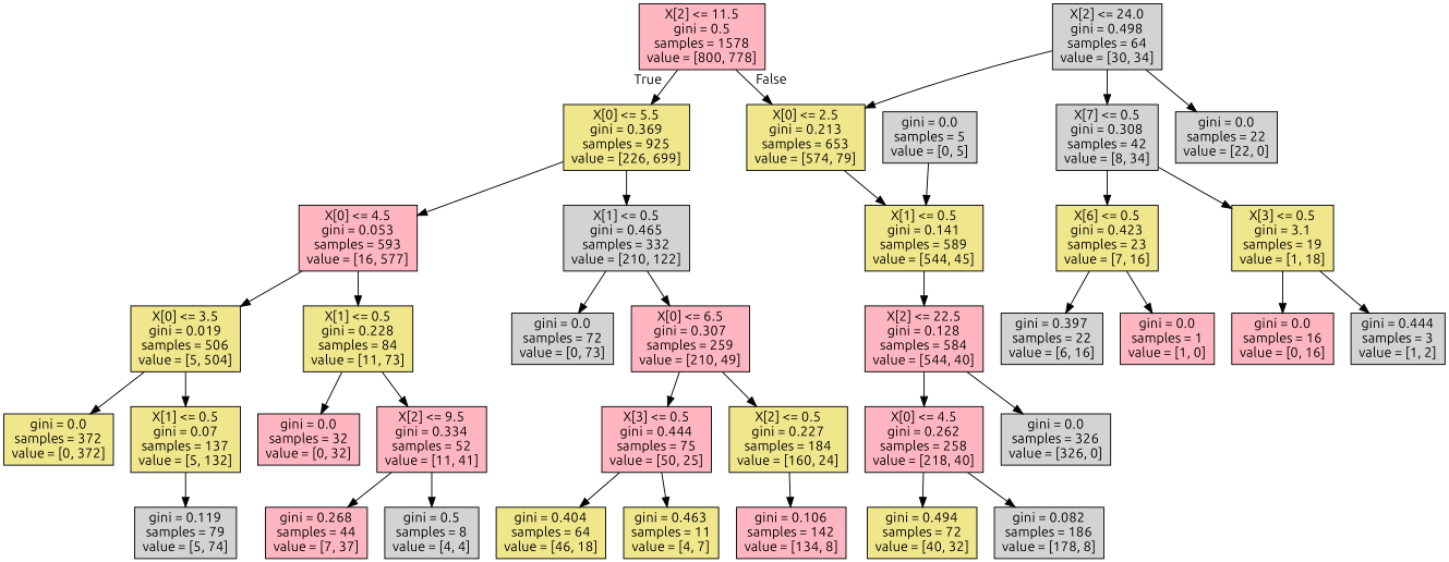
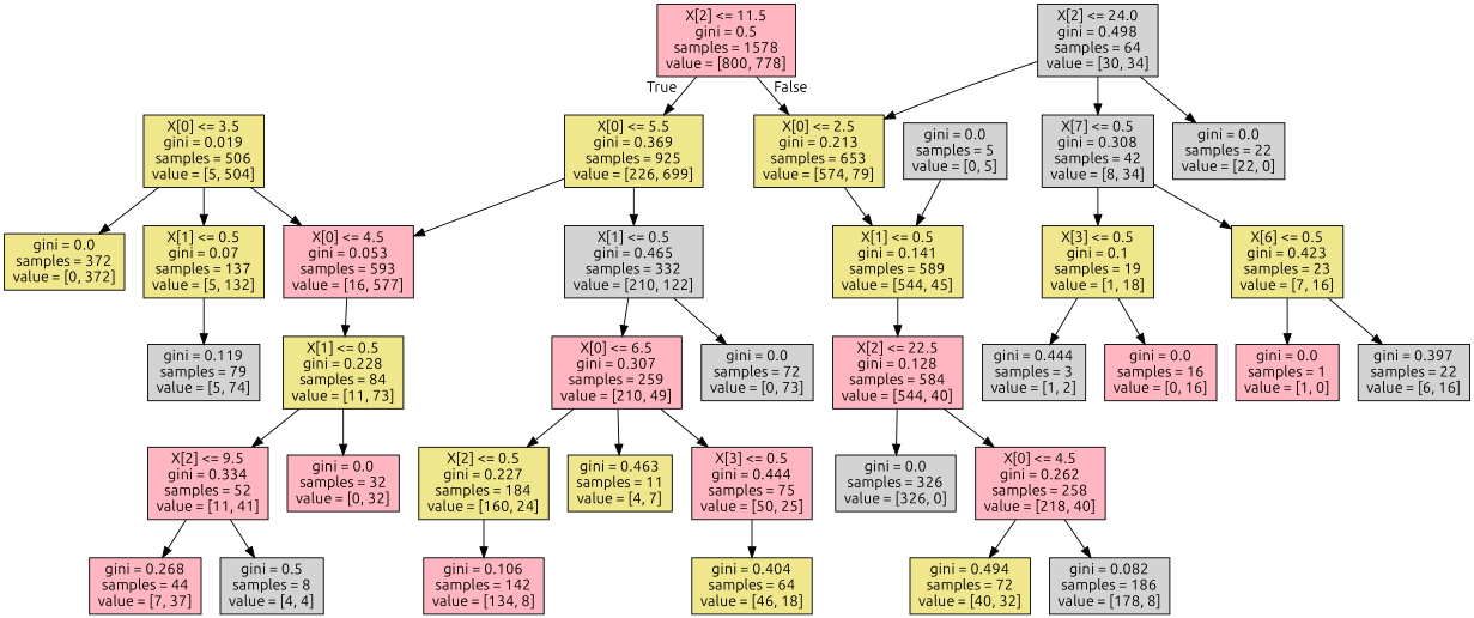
  digraph {
    fontname=Ubuntu
    node [fillcolor=khaki fontname=Ubuntu shape=box style=filled]
    edge [fontname=Ubuntu]
    n1 [fillcolor=lightpink label="X[2] <= 11.5\ngini = 0.5\nsamples = 1578\nvalue = [800, 778]"]
    n2 [label="X[0] <= 5.5\ngini = 0.369\nsamples = 925\nvalue = [226, 699]"]
    n3 [label="X[0] <= 2.5\ngini = 0.213\nsamples = 653\nvalue = [574, 79]"]
    n4 [fillcolor=lightpink label="X[0] <= 4.5\ngini = 0.053\nsamples = 593\nvalue = [16, 577]"]
    n5 [fillcolor=lightgrey label="X[1] <= 0.5\ngini = 0.465\nsamples = 332\nvalue = [210, 122]"]
    n6 [label="X[1] <= 0.5\ngini = 0.141\nsamples = 589\nvalue = [544, 45]"]
    n7 [label="X[0] <= 3.5\ngini = 0.019\nsamples = 506\nvalue = [5, 504]"]
    n8 [label="X[1] <= 0.5\ngini = 0.228\nsamples = 84\nvalue = [11, 73]"]
    n9 [fillcolor=lightgrey label="gini = 0.0\nsamples = 72\nvalue = [0, 73]"]
    n10 [fillcolor=lightpink label="X[0] <= 6.5\ngini = 0.307\nsamples = 259\nvalue = [210, 49]"]
    n11 [label="gini = 0.0\nsamples = 372\nvalue = [0, 372]"]
    n12 [label="X[1] <= 0.5\ngini = 0.07\nsamples = 137\nvalue = [5, 132]"]
    n13 [fillcolor=lightpink label="gini = 0.0\nsamples = 32\nvalue = [0, 32]"]
    n14 [fillcolor=lightpink label="X[2] <= 9.5\ngini = 0.334\nsamples = 52\nvalue = [11, 41]"]
    n15 [fillcolor=lightgrey label="gini = 0.119\nsamples = 79\nvalue = [5, 74]"]
    n16 [fillcolor=lightpink label="gini = 0.268\nsamples = 44\nvalue = [7, 37]"]
    n17 [fillcolor=lightgrey label="gini = 0.5\nsamples = 8\nvalue = [4, 4]"]
    n18 [fillcolor=lightpink label="X[3] <= 0.5\ngini = 0.444\nsamples = 75\nvalue = [50, 25]"]
    n19 [label="X[2] <= 0.5\ngini = 0.227\nsamples = 184\nvalue = [160, 24]"]
    n20 [label="gini = 0.404\nsamples = 64\nvalue = [46, 18]"]
    n21 [label="gini = 0.463\nsamples = 11\nvalue = [4, 7]"]
    n22 [fillcolor=lightpink label="gini = 0.106\nsamples = 142\nvalue = [134, 8]"]
    n23 [fillcolor=lightgrey label="X[2] <= 24.0\ngini = 0.498\nsamples = 64\nvalue = [30, 34]"]
    n24 [fillcolor=lightgrey label="X[7] <= 0.5\ngini = 0.308\nsamples = 42\nvalue = [8, 34]"]
    n25 [fillcolor=lightgrey label="gini = 0.0\nsamples = 22\nvalue = [22, 0]"]
    n26 [fillcolor=lightpink label="X[2] <= 22.5\ngini = 0.128\nsamples = 584\nvalue = [544, 40]"]
    n27 [label="X[6] <= 0.5\ngini = 0.423\nsamples = 23\nvalue = [7, 16]"]
-   n28 [label="X[3] <= 0.5\ngini = 3.1\nsamples = 19\nvalue = [1, 18]"]
+   n28 [label="X[3] <= 0.5\ngini = 0.1\nsamples = 19\nvalue = [1, 18]"]
    n29 [fillcolor=lightgrey label="gini = 0.397\nsamples = 22\nvalue = [6, 16]"]
    n30 [fillcolor=lightpink label="gini = 0.0\nsamples = 1\nvalue = [1, 0]"]
    n31 [fillcolor=lightpink label="gini = 0.0\nsamples = 16\nvalue = [0, 16]"]
    n32 [fillcolor=lightgrey label="gini = 0.444\nsamples = 3\nvalue = [1, 2]"]
    n33 [fillcolor=lightgrey label="gini = 0.0\nsamples = 5\nvalue = [0, 5]"]
    n34 [fillcolor=lightpink label="X[0] <= 4.5\ngini = 0.262\nsamples = 258\nvalue = [218, 40]"]
    n35 [fillcolor=lightgrey label="gini = 0.0\nsamples = 326\nvalue = [326, 0]"]
    n36 [label="gini = 0.494\nsamples = 72\nvalue = [40, 32]"]
    n37 [fillcolor=lightgrey label="gini = 0.082\nsamples = 186\nvalue = [178, 8]"]
    n1 -> n2 [headlabel=True labelangle=45 labeldistance=2.5]
    n1 -> n3 [headlabel=False labelangle=-45 labeldistance=2.5]
    n2 -> n4
    n2 -> n5
    n3 -> n6
-   n4 -> n7
+   n7 -> n4
    n4 -> n8
    n5 -> n9
    n5 -> n10
    n6 -> n26
    n7 -> n11
    n7 -> n12
    n8 -> n13
    n8 -> n14
    n10 -> n18
    n10 -> n19
    n12 -> n15
    n14 -> n16
    n14 -> n17
    n18 -> n20
-   n18 -> n21
+   n10 -> n21
    n19 -> n22
    n23 -> n3
    n23 -> n24
    n23 -> n25
    n24 -> n27
    n24 -> n28
    n26 -> n34
    n26 -> n35
    n27 -> n29
    n27 -> n30
    n28 -> n31
    n28 -> n32
    n33 -> n6
    n34 -> n36
    n34 -> n37
  }
